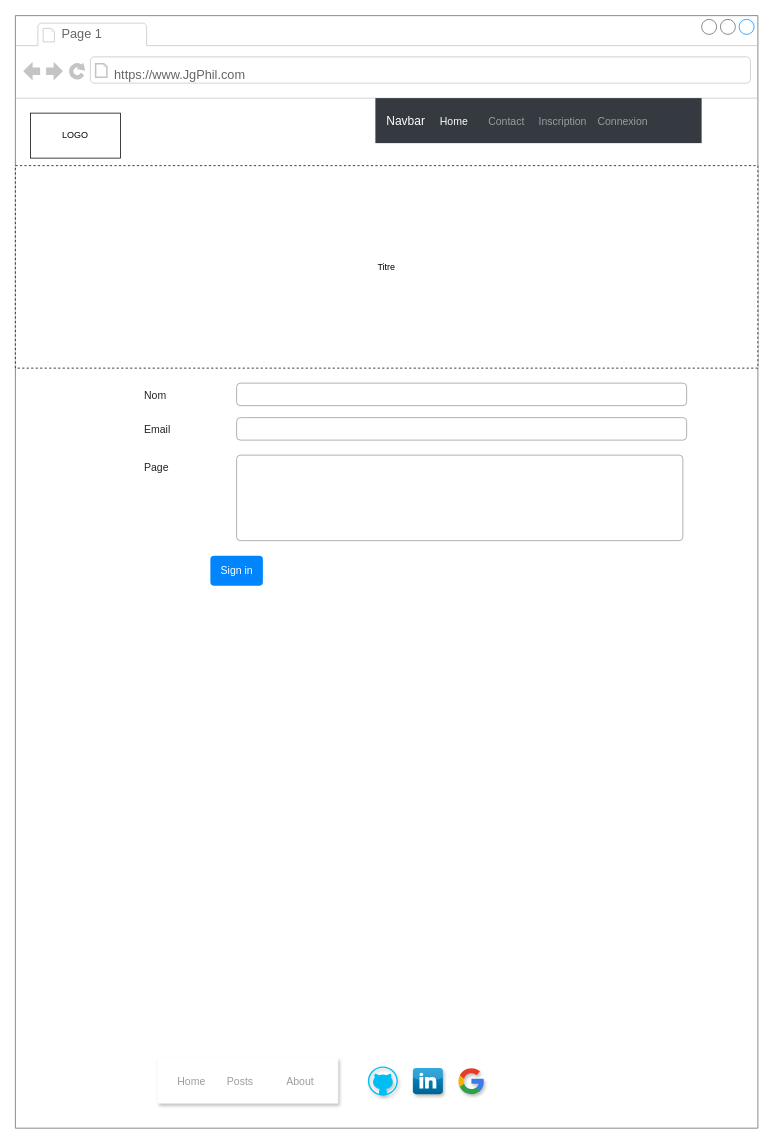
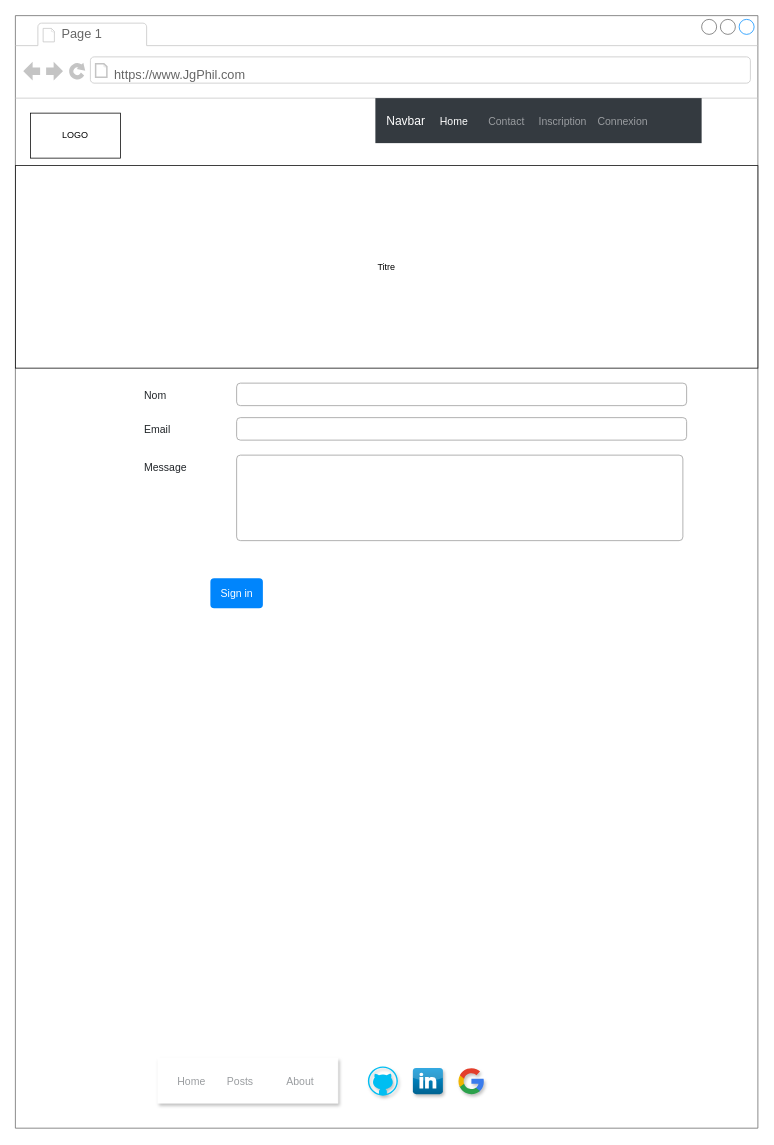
  <mxCell id="0" />
  <mxCell id="1" parent="0" />
  <mxCell id="2" value="" style="strokeWidth=1;shadow=0;dashed=0;align=center;html=1;shape=mxgraph.mockup.containers.browserWindow;rSize=0;strokeColor=#666666;strokeColor2=#008cff;strokeColor3=#c4c4c4;mainText=,;recursiveResize=0;" parent="1" vertex="1"><mxGeometry x="20" y="20" width="990" height="1483.4" as="geometry" /></mxCell>
  <mxCell id="3" value="Page 1" style="strokeWidth=1;shadow=0;dashed=0;align=center;html=1;shape=mxgraph.mockup.containers.anchor;fontSize=17;fontColor=#666666;align=left;" parent="2" vertex="1"><mxGeometry x="60" y="12" width="110" height="26" as="geometry" /></mxCell>
  <mxCell id="4" value="https://www.JgPhil.com" style="strokeWidth=1;shadow=0;dashed=0;align=center;html=1;shape=mxgraph.mockup.containers.anchor;rSize=0;fontSize=17;fontColor=#666666;align=left;" parent="2" vertex="1"><mxGeometry x="130" y="60" width="250" height="40" as="geometry" /></mxCell>
  <mxCell id="5" value="Navbar" style="html=1;shadow=1;dashed=0;fillColor=#FFFFFF;strokeColor=#FFFFFF;fontSize=16;fontColor=#ffffff;align=left;spacing=15;" parent="2" vertex="1"><mxGeometry x="190" y="1390" width="240" height="60" as="geometry" /></mxCell>
  <mxCell id="6" value="Home" style="fillColor=none;strokeColor=none;fontSize=14;fontColor=#9A9DA0;align=center;" parent="5" vertex="1"><mxGeometry width="70" height="40" relative="1" as="geometry"><mxPoint x="10" y="10" as="offset" /></mxGeometry></mxCell>
  <mxCell id="7" value="Posts" style="fillColor=none;strokeColor=none;fontSize=14;fontColor=#9A9DA0;align=center;spacingRight=0;" parent="5" vertex="1"><mxGeometry width="80" height="40" relative="1" as="geometry"><mxPoint x="70" y="10" as="offset" /></mxGeometry></mxCell>
  <mxCell id="8" value="About" style="fillColor=none;strokeColor=none;fontSize=14;fontColor=#9A9DA0;align=center;" parent="5" vertex="1"><mxGeometry width="80" height="40" relative="1" as="geometry"><mxPoint x="150" y="10" as="offset" /></mxGeometry></mxCell>
  <mxCell id="9" value="" style="verticalLabelPosition=bottom;html=1;verticalAlign=top;align=center;strokeColor=none;fillColor=#00BEF2;shape=mxgraph.azure.github_code;pointerEvents=1;shadow=1;" parent="2" vertex="1"><mxGeometry x="470" y="1401" width="40" height="39" as="geometry" /></mxCell>
  <mxCell id="10" value="" style="dashed=0;outlineConnect=0;html=1;align=center;labelPosition=center;verticalLabelPosition=bottom;verticalAlign=top;shape=mxgraph.webicons.linkedin;fillColor=#0095DB;gradientColor=#006391;shadow=1;strokeColor=#FFFFFF;" parent="2" vertex="1"><mxGeometry x="530" y="1403" width="40" height="35" as="geometry" /></mxCell>
  <mxCell id="11" value="" style="dashed=0;outlineConnect=0;html=1;align=center;labelPosition=center;verticalLabelPosition=bottom;verticalAlign=top;shape=mxgraph.weblogos.google;shadow=1;strokeColor=#FFFFFF;fillColor=#FFFFFF;" parent="2" vertex="1"><mxGeometry x="590" y="1402" width="34.76" height="37" as="geometry" /></mxCell>
  <mxCell id="12" value="Email" style="fillColor=none;strokeColor=none;align=left;fontSize=14;fontColor=#212529;shadow=1;" parent="2" vertex="1"><mxGeometry x="170" y="536" width="200" height="30" as="geometry" /></mxCell>
  <mxCell id="13" value="" style="html=1;shadow=0;dashed=0;shape=mxgraph.bootstrap.rrect;rSize=5;fillColor=none;strokeColor=#999999;align=left;spacing=15;fontSize=14;fontColor=#6C767D;" parent="2" vertex="1"><mxGeometry x="295" y="536" width="600" height="30" as="geometry" /></mxCell>
- <mxCell id="14" value="Page" style="fillColor=none;strokeColor=none;align=left;fontSize=14;fontColor=#212529;shadow=1;" parent="2" vertex="1"><mxGeometry x="170" y="586" width="200" height="30" as="geometry" /></mxCell>
+ <mxCell id="14" value="Message" style="fillColor=none;strokeColor=none;align=left;fontSize=14;fontColor=#212529;shadow=1;" parent="2" vertex="1"><mxGeometry x="170" y="586" width="200" height="30" as="geometry" /></mxCell>
  <mxCell id="15" value="" style="html=1;shadow=0;dashed=0;shape=mxgraph.bootstrap.rrect;rSize=5;fillColor=none;strokeColor=#999999;align=left;spacing=15;fontSize=14;fontColor=#6C767D;" parent="2" vertex="1"><mxGeometry x="295" y="586" width="595" height="114" as="geometry" /></mxCell>
- <mxCell id="16" value="Sign in" style="html=1;shadow=0;dashed=0;shape=mxgraph.bootstrap.rrect;rSize=5;fillColor=#0085FC;strokeColor=none;align=center;fontSize=14;fontColor=#FFFFFF;" parent="2" vertex="1"><mxGeometry x="260" y="720" width="70" height="40" as="geometry" /></mxCell>
+ <mxCell id="16" value="Sign in" style="html=1;shadow=0;dashed=0;shape=mxgraph.bootstrap.rrect;rSize=5;fillColor=#0085FC;strokeColor=none;align=center;fontSize=14;fontColor=#FFFFFF;" parent="2" vertex="1"><mxGeometry x="260" y="750" width="70" height="40" as="geometry" /></mxCell>
  <mxCell id="17" value="Nom" style="fillColor=none;strokeColor=none;align=left;fontSize=14;fontColor=#212529;shadow=1;" vertex="1" parent="2"><mxGeometry x="170" y="490" width="200" height="30" as="geometry" /></mxCell>
  <mxCell id="18" value="" style="html=1;shadow=0;dashed=0;shape=mxgraph.bootstrap.rrect;rSize=5;fillColor=none;strokeColor=#999999;align=left;spacing=15;fontSize=14;fontColor=#6C767D;" vertex="1" parent="2"><mxGeometry x="295" y="490" width="600" height="30" as="geometry" /></mxCell>
  <mxCell id="19" value="Navbar" style="html=1;shadow=0;dashed=0;fillColor=#343A40;strokeColor=none;fontSize=16;fontColor=#ffffff;align=left;spacing=15;" vertex="1" parent="2"><mxGeometry x="480" y="110" width="435" height="60" as="geometry" /></mxCell>
  <mxCell id="20" value="Home" style="fillColor=none;strokeColor=none;fontSize=14;fontColor=#ffffff;align=center;" vertex="1" parent="19"><mxGeometry width="70" height="40" relative="1" as="geometry"><mxPoint x="70" y="10" as="offset" /></mxGeometry></mxCell>
  <mxCell id="21" value="Contact" style="fillColor=none;strokeColor=none;fontSize=14;fontColor=#9A9DA0;align=center;" vertex="1" parent="19"><mxGeometry width="70" height="40" relative="1" as="geometry"><mxPoint x="140" y="10" as="offset" /></mxGeometry></mxCell>
  <mxCell id="22" value="Inscription" style="fillColor=none;strokeColor=none;fontSize=14;fontColor=#9A9DA0;align=center;spacingRight=0;" vertex="1" parent="19"><mxGeometry width="80" height="40" relative="1" as="geometry"><mxPoint x="210" y="10" as="offset" /></mxGeometry></mxCell>
  <mxCell id="23" value="Connexion" style="fillColor=none;strokeColor=none;fontSize=14;fontColor=#9A9DA0;align=center;" vertex="1" parent="19"><mxGeometry width="80" height="40" relative="1" as="geometry"><mxPoint x="290" y="10" as="offset" /></mxGeometry></mxCell>
  <mxCell id="24" value="LOGO" style="rounded=0;whiteSpace=wrap;html=1;" vertex="1" parent="2"><mxGeometry x="20" y="130" width="120" height="60" as="geometry" /></mxCell>
- <mxCell id="25" value="Titre" style="rounded=0;whiteSpace=wrap;html=1;dashed=1;" vertex="1" parent="2"><mxGeometry y="200" width="990" height="270" as="geometry" /></mxCell>
+ <mxCell id="25" value="Titre" style="rounded=0;whiteSpace=wrap;html=1;" vertex="1" parent="2"><mxGeometry y="200" width="990" height="270" as="geometry" /></mxCell>
